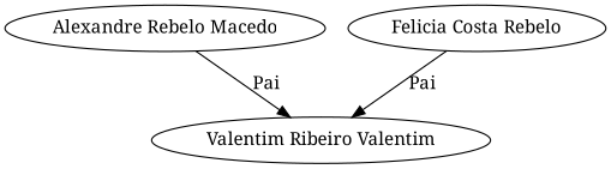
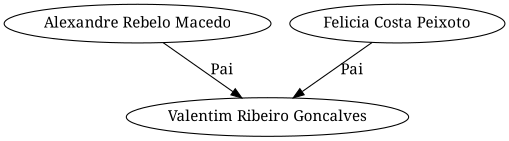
  digraph {
    fontname="Noto Serif"
    node [fontname="Noto Serif"]
    edge [fontname="Noto Serif"]
    "Alexandre Rebelo Macedo"
-   "Valentim Ribeiro Goncalves" [label="Valentim Ribeiro Valentim"]
-   "Felicia Costa Peixoto" [label="Felicia Costa Rebelo"]
+   "Valentim Ribeiro Goncalves"
+   "Felicia Costa Peixoto"
    "Alexandre Rebelo Macedo" -> "Valentim Ribeiro Goncalves" [label=Pai]
    "Felicia Costa Peixoto" -> "Valentim Ribeiro Goncalves" [label=Pai]
  }
